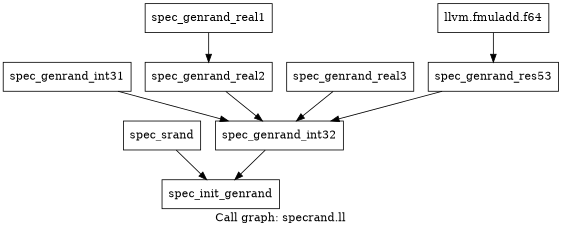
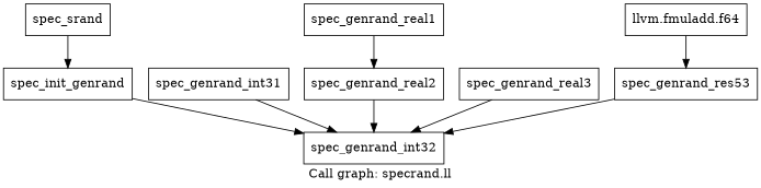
  digraph {
    label="Call graph: specrand.ll"
    node [shape=record]
    n1 [label="{spec_srand}"]
    n2 [label="{spec_init_genrand}"]
    n3 [label="{spec_genrand_int32}"]
    n4 [label="{spec_genrand_int31}"]
    n5 [label="{spec_genrand_real1}"]
    n6 [label="{spec_genrand_real2}"]
    n7 [label="{spec_genrand_real3}"]
    n8 [label="{spec_genrand_res53}"]
    n9 [label="{llvm.fmuladd.f64}"]
    n1 -> n2
-   n3 -> n2
+   n2 -> n3
    n4 -> n3
    n5 -> n6
    n6 -> n3
    n7 -> n3
    n8 -> n3
    n9 -> n8
  }
